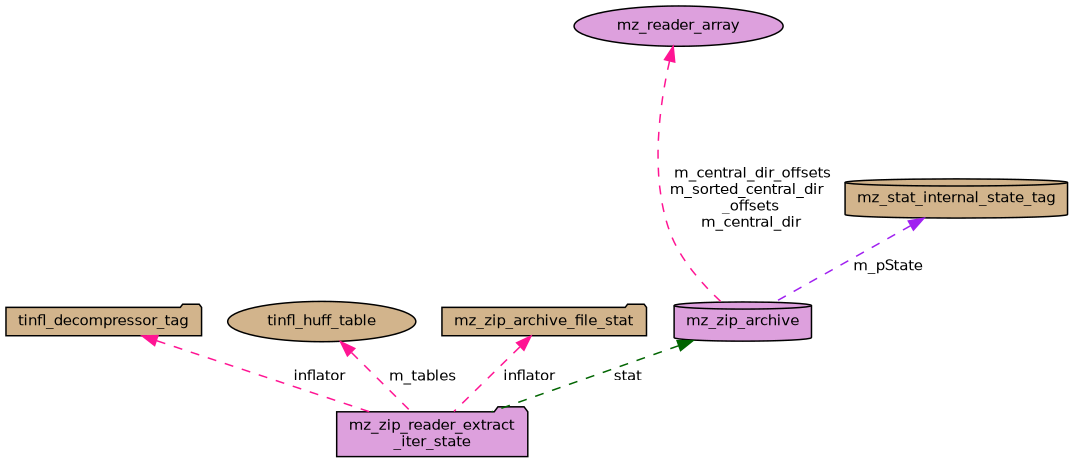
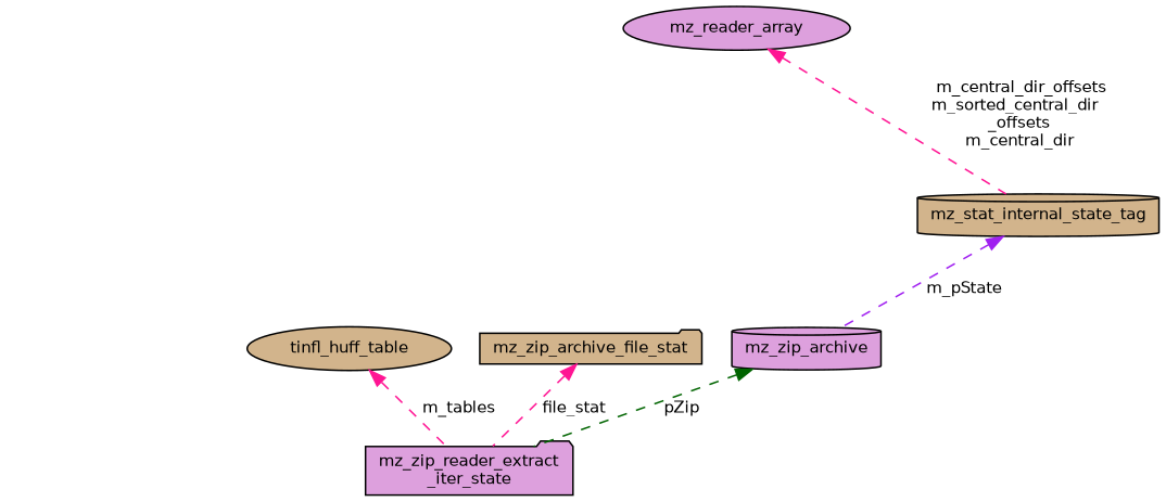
  digraph {
    node [color=black fillcolor=tan fontname=Helvetica fontsize=10 shape=folder style=filled]
    edge [color=deeppink dir=back fontname=Helvetica fontsize=10 labelfontname=Helvetica labelfontsize=10 style=dashed]
    n1 [fillcolor=plum fontcolor=black height=0.2 label="mz_zip_reader_extract\l_iter_state" width=0.4]
-   n2 [height=0.2 label=tinfl_decompressor_tag width=0.4]
    n3 [height=0.2 label=tinfl_huff_table shape=ellipse width=0.4]
    n4 [height=0.2 label=mz_zip_archive_file_stat width=0.4]
    n5 [fillcolor=plum height=0.2 label=mz_zip_archive shape=cylinder width=0.4]
    n6 [height=0.2 label=mz_stat_internal_state_tag shape=cylinder width=0.4]
    n7 [fillcolor=plum height=0.2 label=mz_reader_array shape=ellipse width=0.4]
-   n2 -> n1 [label=" inflator"]
    n3 -> n1 [label=" m_tables"]
-   n4 -> n1 [label=" inflator"]
-   n5 -> n1 [color=darkgreen label=" stat"]
+   n4 -> n1 [label=" file_stat"]
+   n5 -> n1 [color=darkgreen label=" pZip"]
    n6 -> n5 [color=purple label=" m_pState"]
-   n7 -> n5 [label=" m_central_dir_offsets\nm_sorted_central_dir\l_offsets\nm_central_dir"]
+   n7 -> n6 [label=" m_central_dir_offsets\nm_sorted_central_dir\l_offsets\nm_central_dir"]
  }
